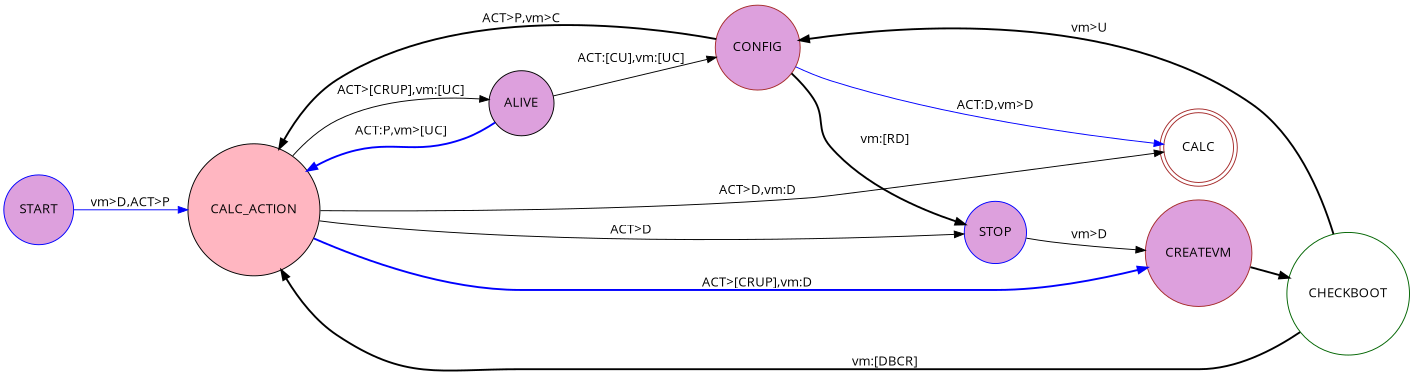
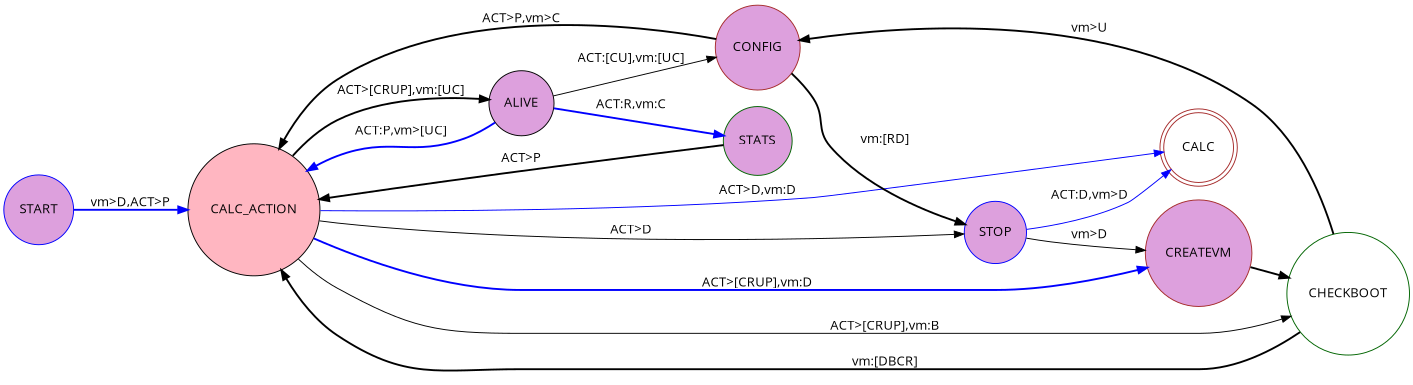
  digraph {
    fontname="Open Sans"
    rankdir=LR
    node [color=brown fillcolor=plum fontname="Open Sans" shape=circle style=filled]
    edge [color=black fontname="Open Sans" style=bold]
    n1 [fillcolor=white label=CALC shape=doublecircle]
    START [color=blue]
    CALC_ACTION [color=black fillcolor=lightpink]
    ALIVE [color=black]
    STOP [color=blue]
    CREATEVM
    CHECKBOOT [color=darkgreen fillcolor=white]
    CONFIG
-   START -> CALC_ACTION [color=blue label="vm>D,ACT>P" style=solid]
-   CALC_ACTION -> n1 [label="ACT>D,vm:D" style=solid]
-   CALC_ACTION -> ALIVE [label="ACT>[CRUP],vm:[UC]" style=solid]
+   STATS [color=darkgreen]
+   START -> CALC_ACTION [color=blue label="vm>D,ACT>P"]
+   CALC_ACTION -> n1 [color=blue label="ACT>D,vm:D" style=solid]
+   CALC_ACTION -> ALIVE [label="ACT>[CRUP],vm:[UC]"]
    CALC_ACTION -> STOP [label="ACT>D" style=solid]
    CALC_ACTION -> CREATEVM [color=blue label="ACT>[CRUP],vm:D"]
+   CALC_ACTION -> CHECKBOOT [label="ACT>[CRUP],vm:B" style=solid]
    ALIVE -> CALC_ACTION [color=blue label="ACT:P,vm>[UC]"]
    ALIVE -> CONFIG [label="ACT:[CU],vm:[UC]" style=solid]
-   CONFIG -> n1 [color=blue label="ACT:D,vm>D" style=solid]
+   ALIVE -> STATS [color=blue label="ACT:R,vm:C"]
+   STOP -> n1 [color=blue label="ACT:D,vm>D" style=solid]
    STOP -> CREATEVM [label="vm>D" style=solid]
    CREATEVM -> CHECKBOOT
    CHECKBOOT -> CALC_ACTION [label="vm:[DBCR]"]
    CHECKBOOT -> CONFIG [label="vm>U"]
    CONFIG -> CALC_ACTION [label="ACT>P,vm>C"]
    CONFIG -> STOP [label="vm:[RD]"]
+   STATS -> CALC_ACTION [label="ACT>P"]
  }
